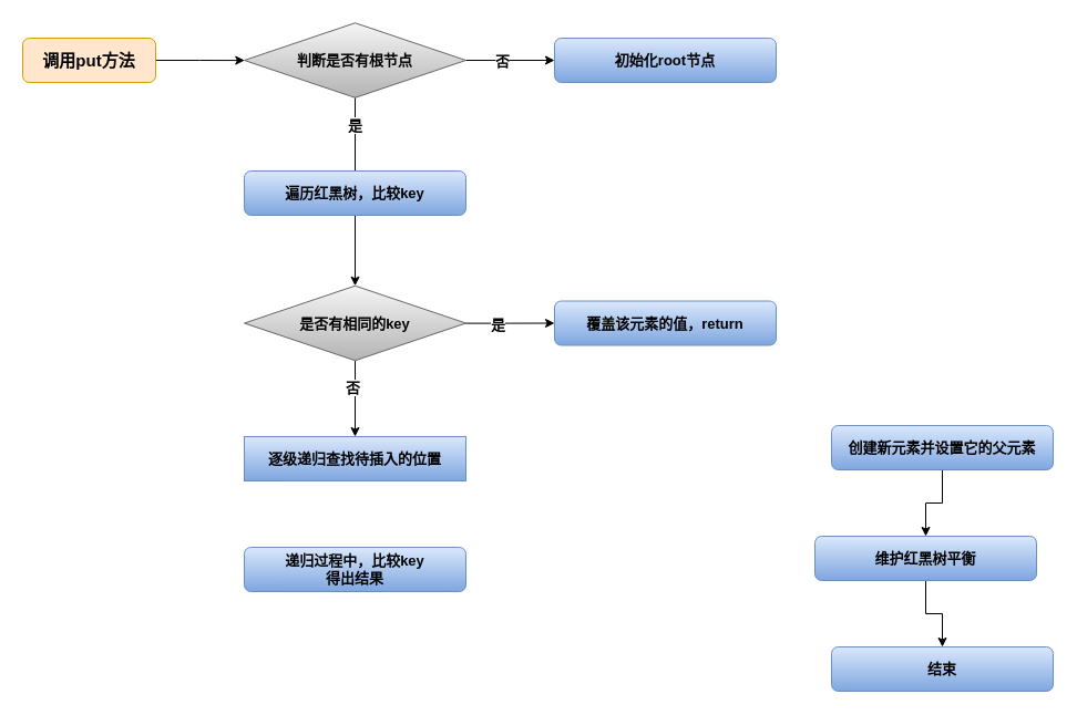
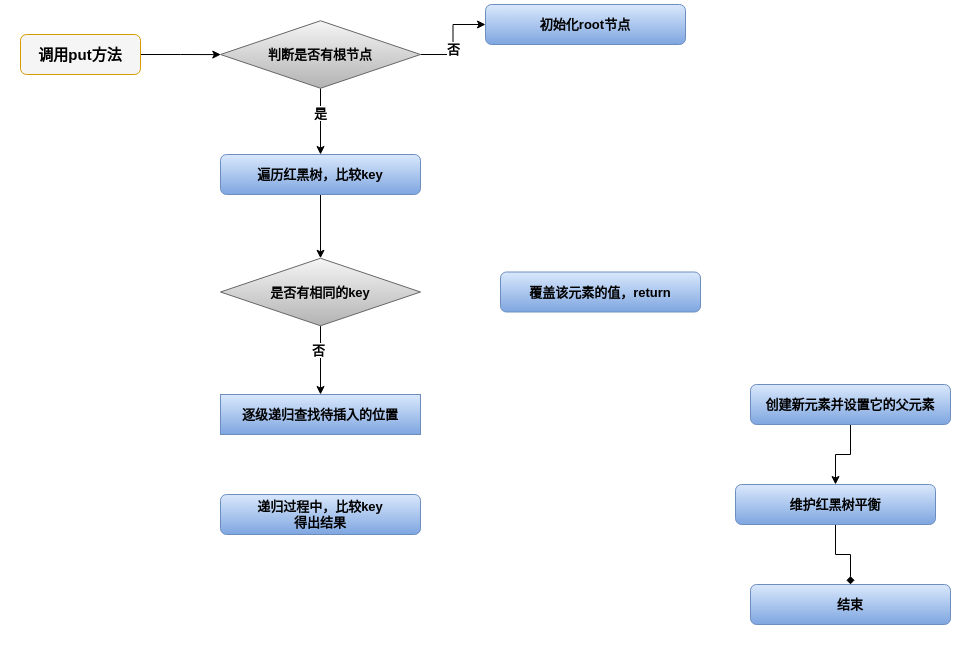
  <mxCell id="0" />
  <mxCell id="1" parent="0" />
  <mxCell id="2" style="edgeStyle=orthogonalEdgeStyle;rounded=0;orthogonalLoop=1;jettySize=auto;html=1;exitX=1;exitY=0.5;exitDx=0;exitDy=0;fontSize=13;" edge="1" parent="1" source="3" target="8"><mxGeometry relative="1" as="geometry" /></mxCell>
- <mxCell id="3" value="调用put方法" style="rounded=1;whiteSpace=wrap;html=1;fontSize=15;fontStyle=1;fillColor=#ffe6cc;strokeColor=#d79b00;" vertex="1" parent="1"><mxGeometry x="20" y="34" width="120" height="40" as="geometry" /></mxCell>
+ <mxCell id="3" value="调用put方法" style="rounded=1;whiteSpace=wrap;html=1;fontSize=15;fontStyle=1;fillColor=#f5f5f5;strokeColor=#d79b00;" vertex="1" parent="1"><mxGeometry x="20" y="34" width="120" height="40" as="geometry" /></mxCell>
  <mxCell id="4" style="edgeStyle=orthogonalEdgeStyle;rounded=0;orthogonalLoop=1;jettySize=auto;html=1;exitX=1;exitY=0.5;exitDx=0;exitDy=0;fontSize=13;" edge="1" parent="1" source="8" target="9"><mxGeometry relative="1" as="geometry" /></mxCell>
  <mxCell id="5" value="否" style="edgeLabel;html=1;align=center;verticalAlign=middle;resizable=0;points=[];fontSize=13;fontStyle=1" vertex="1" connectable="0" parent="4"><mxGeometry x="-0.21" relative="1" as="geometry"><mxPoint as="offset" /></mxGeometry></mxCell>
- <mxCell id="6" style="edgeStyle=orthogonalEdgeStyle;rounded=0;orthogonalLoop=1;jettySize=auto;html=1;exitX=0.5;exitY=1;exitDx=0;exitDy=0;entryX=0.5;entryY=0;entryDx=0;entryDy=0;fontSize=13;endArrow=none;" edge="1" parent="1" source="8" target="11"><mxGeometry relative="1" as="geometry" /></mxCell>
+ <mxCell id="6" style="edgeStyle=orthogonalEdgeStyle;rounded=0;orthogonalLoop=1;jettySize=auto;html=1;exitX=0.5;exitY=1;exitDx=0;exitDy=0;entryX=0.5;entryY=0;entryDx=0;entryDy=0;fontSize=13;" edge="1" parent="1" source="8" target="11"><mxGeometry relative="1" as="geometry" /></mxCell>
  <mxCell id="7" value="是" style="edgeLabel;html=1;align=center;verticalAlign=middle;resizable=0;points=[];fontSize=13;fontStyle=1" vertex="1" connectable="0" parent="6"><mxGeometry x="-0.251" y="-1" relative="1" as="geometry"><mxPoint as="offset" /></mxGeometry></mxCell>
  <mxCell id="8" value="判断是否有根节点" style="rhombus;whiteSpace=wrap;html=1;fontSize=13;gradientColor=#b3b3b3;fillColor=#f5f5f5;strokeColor=#666666;fontStyle=1" vertex="1" parent="1"><mxGeometry x="220" y="20.25" width="200" height="67.5" as="geometry" /></mxCell>
- <mxCell id="9" value="初始化root节点" style="rounded=1;whiteSpace=wrap;html=1;fontSize=13;fontStyle=1;fillColor=#dae8fc;strokeColor=#6c8ebf;gradientColor=#7ea6e0;" vertex="1" parent="1"><mxGeometry x="500" y="34" width="200" height="40" as="geometry" /></mxCell>
+ <mxCell id="9" value="初始化root节点" style="rounded=1;whiteSpace=wrap;html=1;fontSize=13;fontStyle=1;fillColor=#dae8fc;strokeColor=#6c8ebf;gradientColor=#7ea6e0;" vertex="1" parent="1"><mxGeometry x="485" y="4" width="200" height="40" as="geometry" /></mxCell>
  <mxCell id="10" value="" style="edgeStyle=orthogonalEdgeStyle;rounded=0;orthogonalLoop=1;jettySize=auto;html=1;fontSize=13;" edge="1" parent="1" source="11" target="16"><mxGeometry relative="1" as="geometry" /></mxCell>
  <mxCell id="11" value="遍历红黑树，比较key" style="rounded=1;whiteSpace=wrap;html=1;fontSize=13;fontStyle=1;fillColor=#dae8fc;strokeColor=#6c8ebf;gradientColor=#7ea6e0;" vertex="1" parent="1"><mxGeometry x="220" y="154" width="200" height="40" as="geometry" /></mxCell>
- <mxCell id="12" value="" style="edgeStyle=orthogonalEdgeStyle;rounded=0;orthogonalLoop=1;jettySize=auto;html=1;fontSize=13;" edge="1" parent="1" source="16" target="17"><mxGeometry relative="1" as="geometry" /></mxCell>
- <mxCell id="13" value="是" style="edgeLabel;html=1;align=center;verticalAlign=middle;resizable=0;points=[];fontSize=13;fontStyle=1" vertex="1" connectable="0" parent="12"><mxGeometry x="-0.271" y="-1" relative="1" as="geometry"><mxPoint as="offset" /></mxGeometry></mxCell>
  <mxCell id="14" value="" style="edgeStyle=orthogonalEdgeStyle;rounded=0;orthogonalLoop=1;jettySize=auto;html=1;fontSize=13;" edge="1" parent="1" source="16" target="18"><mxGeometry relative="1" as="geometry" /></mxCell>
  <mxCell id="15" value="否" style="edgeLabel;html=1;align=center;verticalAlign=middle;resizable=0;points=[];fontSize=13;fontStyle=1" vertex="1" connectable="0" parent="14"><mxGeometry x="-0.289" y="-3" relative="1" as="geometry"><mxPoint as="offset" /></mxGeometry></mxCell>
  <mxCell id="16" value="是否有相同的key" style="rhombus;whiteSpace=wrap;html=1;fontSize=13;gradientColor=#b3b3b3;fillColor=#f5f5f5;strokeColor=#666666;fontStyle=1" vertex="1" parent="1"><mxGeometry x="220" y="257.75" width="200" height="67.5" as="geometry" /></mxCell>
  <mxCell id="17" value="覆盖该元素的值，return" style="rounded=1;whiteSpace=wrap;html=1;fontSize=13;fontStyle=1;fillColor=#dae8fc;strokeColor=#6c8ebf;gradientColor=#7ea6e0;" vertex="1" parent="1"><mxGeometry x="500" y="271.5" width="200" height="40" as="geometry" /></mxCell>
  <mxCell id="18" value="逐级递归查找待插入的位置" style="whiteSpace=wrap;html=1;fontSize=13;fontStyle=1;fillColor=#dae8fc;strokeColor=#6c8ebf;gradientColor=#7ea6e0;rounded=0;" vertex="1" parent="1"><mxGeometry x="220" y="394" width="200" height="40" as="geometry" /></mxCell>
  <mxCell id="19" value="" style="edgeStyle=orthogonalEdgeStyle;rounded=0;orthogonalLoop=1;jettySize=auto;html=1;fontSize=13;" edge="1" parent="1" source="20" target="22"><mxGeometry relative="1" as="geometry" /></mxCell>
  <mxCell id="20" value="创建新元素并设置它的父元素" style="rounded=1;whiteSpace=wrap;html=1;fontSize=13;fontStyle=1;fillColor=#dae8fc;strokeColor=#6c8ebf;gradientColor=#7ea6e0;" vertex="1" parent="1"><mxGeometry x="750" y="384" width="200" height="40" as="geometry" /></mxCell>
- <mxCell id="21" value="" style="edgeStyle=orthogonalEdgeStyle;rounded=0;orthogonalLoop=1;jettySize=auto;html=1;fontSize=13;" edge="1" parent="1" source="22" target="23"><mxGeometry relative="1" as="geometry" /></mxCell>
+ <mxCell id="21" value="" style="edgeStyle=orthogonalEdgeStyle;rounded=0;orthogonalLoop=1;jettySize=auto;html=1;fontSize=13;endArrow=diamond;" edge="1" parent="1" source="22" target="23"><mxGeometry relative="1" as="geometry" /></mxCell>
  <mxCell id="22" value="维护红黑树平衡" style="rounded=1;whiteSpace=wrap;html=1;fontSize=13;fontStyle=1;fillColor=#dae8fc;strokeColor=#6c8ebf;gradientColor=#7ea6e0;" vertex="1" parent="1"><mxGeometry x="735" y="484" width="200" height="40" as="geometry" /></mxCell>
  <mxCell id="23" value="结束" style="rounded=1;whiteSpace=wrap;html=1;fontSize=13;fontStyle=1;fillColor=#dae8fc;strokeColor=#6c8ebf;gradientColor=#7ea6e0;" vertex="1" parent="1"><mxGeometry x="750" y="584" width="200" height="40" as="geometry" /></mxCell>
  <mxCell id="24" value="递归过程中，比较key&lt;br&gt;得出结果" style="rounded=1;whiteSpace=wrap;html=1;fontSize=13;fontStyle=1;fillColor=#dae8fc;strokeColor=#6c8ebf;gradientColor=#7ea6e0;" vertex="1" parent="1"><mxGeometry x="220" y="494" width="200" height="40" as="geometry" /></mxCell>
